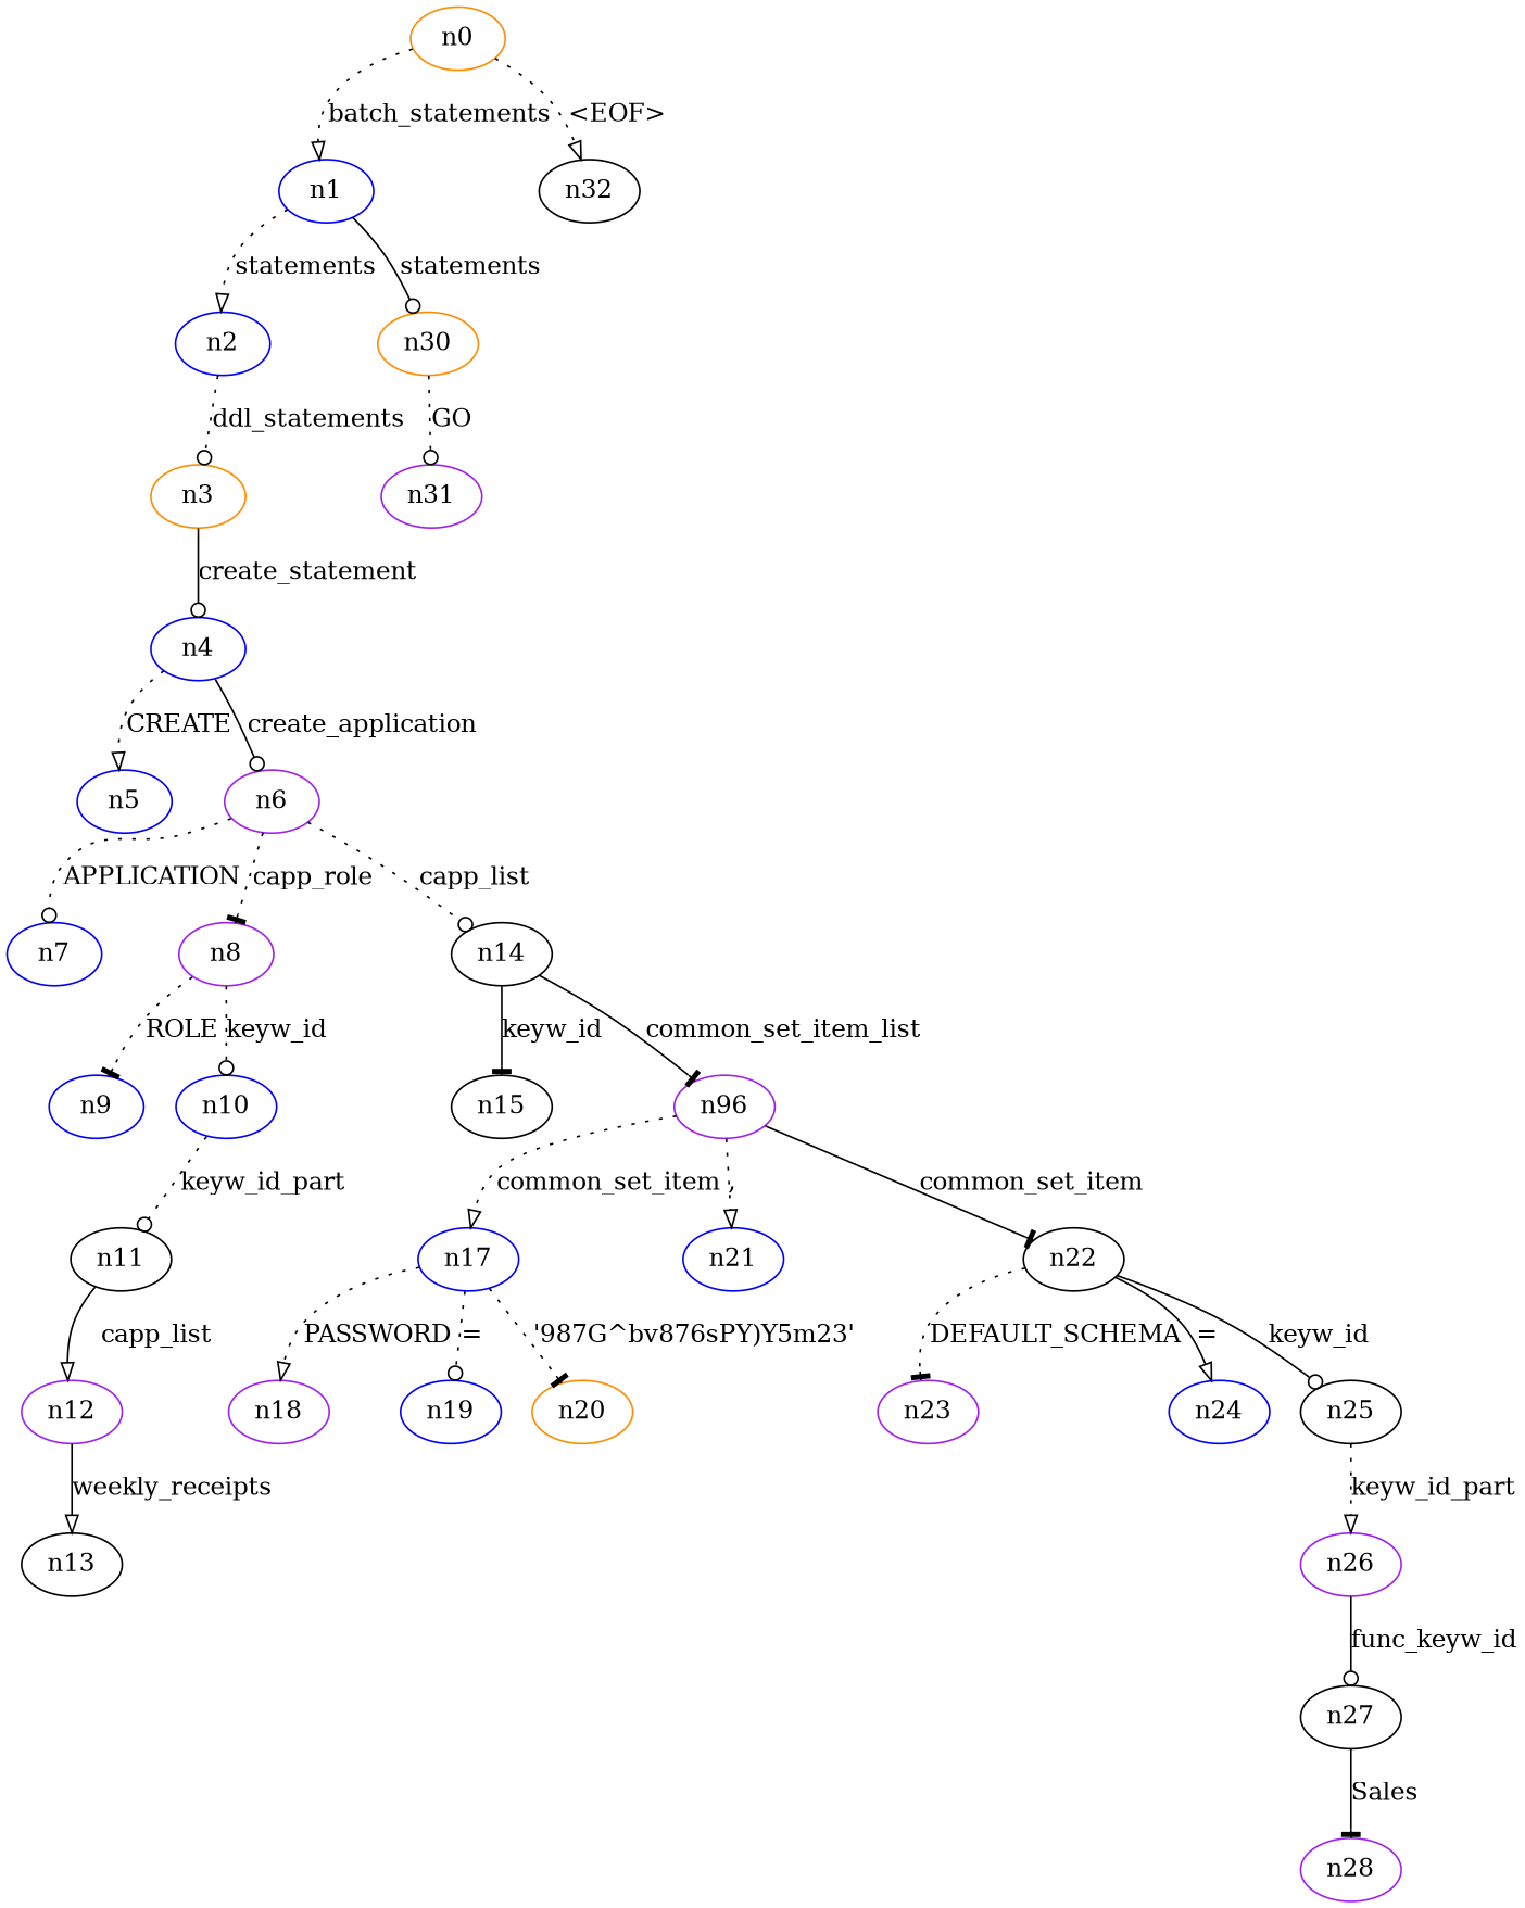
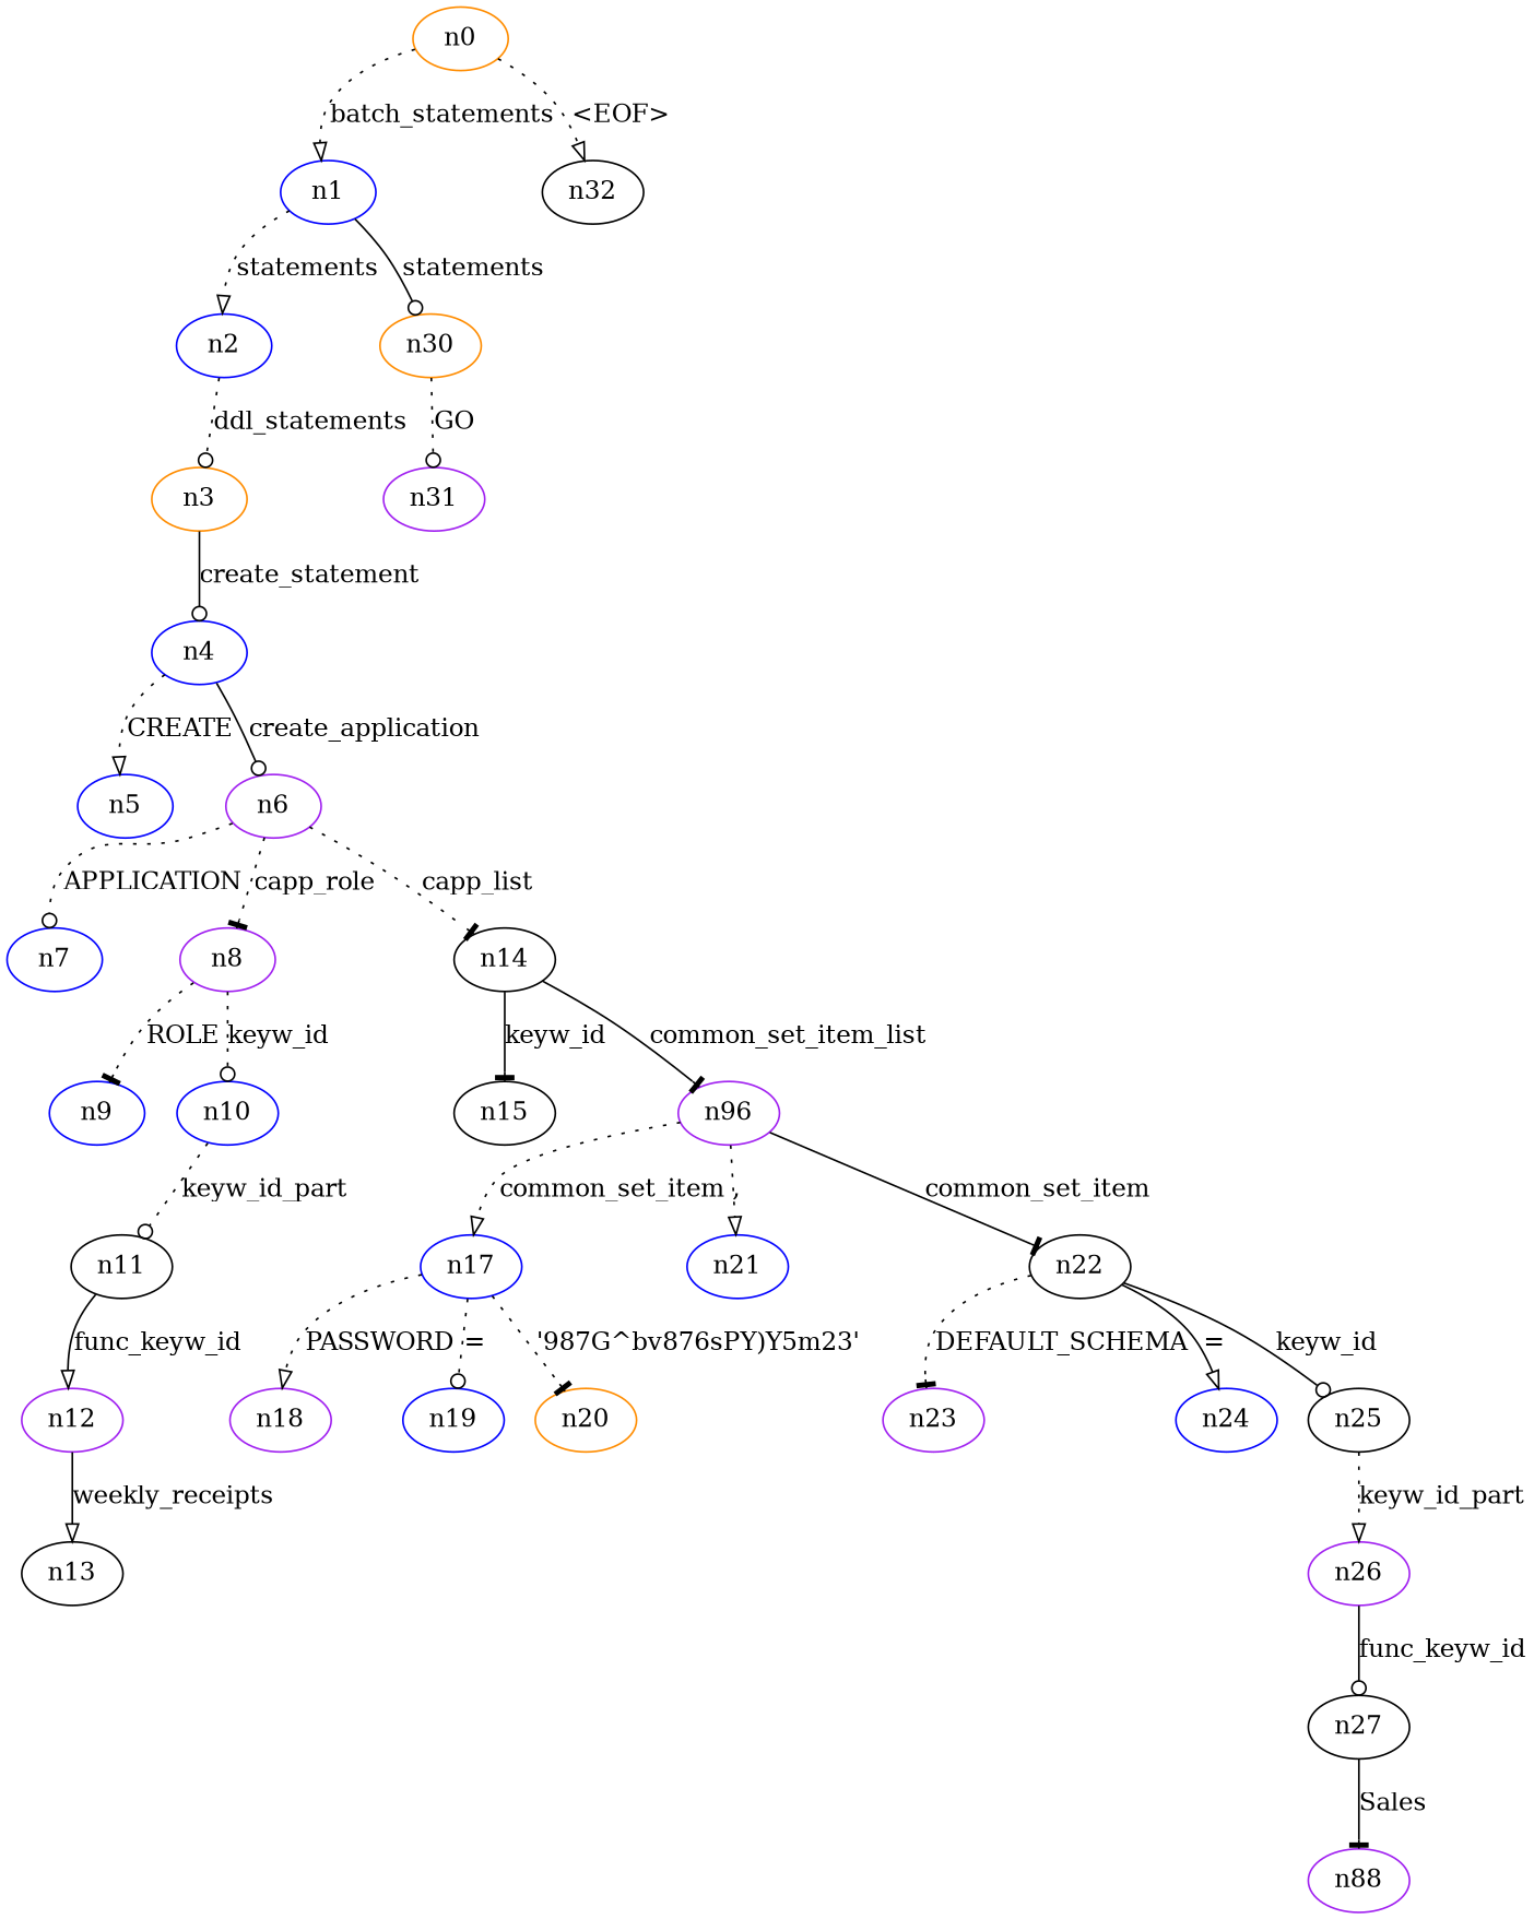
  digraph {
    node [color=blue]
    edge [arrowhead=odot style=dotted]
    n0 [color=darkorange]
    n1
    n32 [color=black]
    n2
    n30 [color=darkorange]
    n3 [color=darkorange]
    n31 [color=purple]
    n4
    n5
    n6 [color=purple]
    n7
    n8 [color=purple]
    n14 [color=black]
    n9
    n10
    n15 [color=black]
    n16 [color=purple label=n96]
    n11 [color=black]
    n12 [color=purple]
    n13 [color=black]
    n17
    n21
    n22 [color=black]
    n18 [color=purple]
    n19
    n20 [color=darkorange]
    n23 [color=purple]
    n24
    n25 [color=black]
    n26 [color=purple]
    n27 [color=black]
-   n28 [color=purple]
+   n28 [color=purple label=n88]
    n0 -> n1 [arrowhead=onormal label=batch_statements]
    n0 -> n32 [arrowhead=onormal label="<EOF>"]
    n1 -> n2 [arrowhead=onormal label=statements]
    n1 -> n30 [label=statements style=solid]
    n2 -> n3 [label=ddl_statements]
    n30 -> n31 [label=GO]
    n3 -> n4 [label=create_statement style=solid]
    n4 -> n5 [arrowhead=onormal label=CREATE]
    n4 -> n6 [label=create_application style=solid]
    n6 -> n7 [label=APPLICATION]
    n6 -> n8 [arrowhead=tee label=capp_role]
-   n6 -> n14 [label=capp_list]
+   n6 -> n14 [arrowhead=tee label=capp_list]
    n8 -> n9 [arrowhead=tee label=ROLE]
    n8 -> n10 [label=keyw_id]
    n14 -> n15 [arrowhead=tee label=keyw_id style=solid]
    n14 -> n16 [arrowhead=tee label=common_set_item_list style=solid]
    n10 -> n11 [label=keyw_id_part]
    n16 -> n17 [arrowhead=onormal label=common_set_item]
    n16 -> n21 [arrowhead=onormal label=","]
    n16 -> n22 [arrowhead=tee label=common_set_item style=solid]
-   n11 -> n12 [arrowhead=onormal label=capp_list style=solid]
+   n11 -> n12 [arrowhead=onormal label=func_keyw_id style=solid]
    n12 -> n13 [arrowhead=onormal label=weekly_receipts style=solid]
    n17 -> n18 [arrowhead=onormal label=PASSWORD]
    n17 -> n19 [label="="]
    n17 -> n20 [arrowhead=tee label="'987G^bv876sPY)Y5m23'"]
    n22 -> n23 [arrowhead=tee label=DEFAULT_SCHEMA]
    n22 -> n24 [arrowhead=onormal label="=" style=solid]
    n22 -> n25 [label=keyw_id style=solid]
    n25 -> n26 [arrowhead=onormal label=keyw_id_part]
    n26 -> n27 [label=func_keyw_id style=solid]
    n27 -> n28 [arrowhead=tee label=Sales style=solid]
  }
